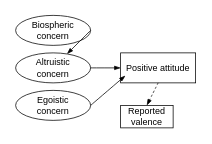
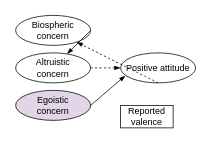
  <mxCell id="0" />
  <mxCell id="1" parent="0" />
  <mxCell id="2" value="Biospheric&lt;br&gt;concern" style="ellipse;whiteSpace=wrap;html=1;" vertex="1" parent="1"><mxGeometry x="20" y="20" width="100" height="40" as="geometry" /></mxCell>
  <mxCell id="3" value="Altruistic&lt;br&gt;concern" style="ellipse;whiteSpace=wrap;html=1;" vertex="1" parent="1"><mxGeometry x="20" y="70" width="100" height="40" as="geometry" /></mxCell>
- <mxCell id="4" value="Egoistic&lt;br&gt;concern" style="ellipse;whiteSpace=wrap;html=1;" vertex="1" parent="1"><mxGeometry x="20" y="120" width="100" height="40" as="geometry" /></mxCell>
- <mxCell id="5" value="Positive attitude" style="whiteSpace=wrap;html=1;rounded=0;" vertex="1" parent="1"><mxGeometry x="160" y="70" width="100" height="40" as="geometry" /></mxCell>
+ <mxCell id="4" value="Egoistic&lt;br&gt;concern" style="ellipse;whiteSpace=wrap;html=1;fillColor=#e1d5e7;" vertex="1" parent="1"><mxGeometry x="20" y="120" width="100" height="40" as="geometry" /></mxCell>
+ <mxCell id="5" value="Positive attitude" style="ellipse;whiteSpace=wrap;html=1;" vertex="1" parent="1"><mxGeometry x="160" y="70" width="100" height="40" as="geometry" /></mxCell>
  <mxCell id="6" value="Reported valence" style="rounded=0;whiteSpace=wrap;html=1;" vertex="1" parent="1"><mxGeometry x="160" y="140" width="70" height="30" as="geometry" /></mxCell>
- <mxCell id="7" value="" style="endArrow=blockThin;html=1;rounded=0;curved=1;entryX=0.5;entryY=0;entryDx=0;entryDy=0;exitX=0.5;exitY=1;exitDx=0;exitDy=0;endFill=1;dashed=1;" edge="1" parent="1" source="5" target="6"><mxGeometry width="50" height="50" relative="1" as="geometry"><mxPoint x="288" y="180" as="sourcePoint" /><mxPoint x="318" y="130" as="targetPoint" /></mxGeometry></mxCell>
+ <mxCell id="7" value="" style="endArrow=blockThin;html=1;rounded=0;curved=1;exitX=0.5;exitY=1;exitDx=0;exitDy=0;endFill=1;dashed=1;" edge="1" parent="1" source="5" target="2"><mxGeometry width="50" height="50" relative="1" as="geometry"><mxPoint x="288" y="180" as="sourcePoint" /><mxPoint x="318" y="130" as="targetPoint" /></mxGeometry></mxCell>
  <mxCell id="8" value="" style="endArrow=blockThin;rounded=0;curved=1;exitX=1;exitY=0.5;exitDx=0;exitDy=0;endFill=1;html=1;labelBackgroundColor=default;fontSize=10;" edge="1" parent="1" source="2" target="3"><mxGeometry x="-0.173" width="50" height="50" relative="1" as="geometry"><mxPoint x="420" y="50" as="sourcePoint" /><mxPoint x="354.4" y="97.12" as="targetPoint" /><mxPoint as="offset" /></mxGeometry></mxCell>
- <mxCell id="9" value="" style="endArrow=blockThin;rounded=0;curved=1;exitX=1;exitY=0.5;exitDx=0;exitDy=0;endFill=1;entryX=0;entryY=0.5;entryDx=0;entryDy=0;html=1;labelBackgroundColor=default;fontSize=10;" edge="1" parent="1" source="3" target="5"><mxGeometry x="-0.173" width="50" height="50" relative="1" as="geometry"><mxPoint x="220" y="50" as="sourcePoint" /><mxPoint x="268.9" y="97.84" as="targetPoint" /><mxPoint as="offset" /></mxGeometry></mxCell>
+ <mxCell id="9" value="" style="endArrow=blockThin;rounded=0;curved=1;exitX=1;exitY=0.5;exitDx=0;exitDy=0;endFill=1;entryX=0;entryY=0.5;entryDx=0;entryDy=0;html=1;labelBackgroundColor=default;fontSize=10;dashed=1;" edge="1" parent="1" source="3" target="5"><mxGeometry x="-0.173" width="50" height="50" relative="1" as="geometry"><mxPoint x="220" y="50" as="sourcePoint" /><mxPoint x="268.9" y="97.84" as="targetPoint" /><mxPoint as="offset" /></mxGeometry></mxCell>
  <mxCell id="10" value="" style="endArrow=blockThin;rounded=0;curved=1;endFill=1;entryX=0.063;entryY=0.76;entryDx=0;entryDy=0;entryPerimeter=0;html=1;labelBackgroundColor=default;fontSize=10;exitX=1;exitY=0.5;exitDx=0;exitDy=0;" edge="1" parent="1" source="4" target="5"><mxGeometry x="-0.183" width="50" height="50" relative="1" as="geometry"><mxPoint x="230" y="130" as="sourcePoint" /><mxPoint x="269.6" y="100.04" as="targetPoint" /><mxPoint as="offset" /></mxGeometry></mxCell>
